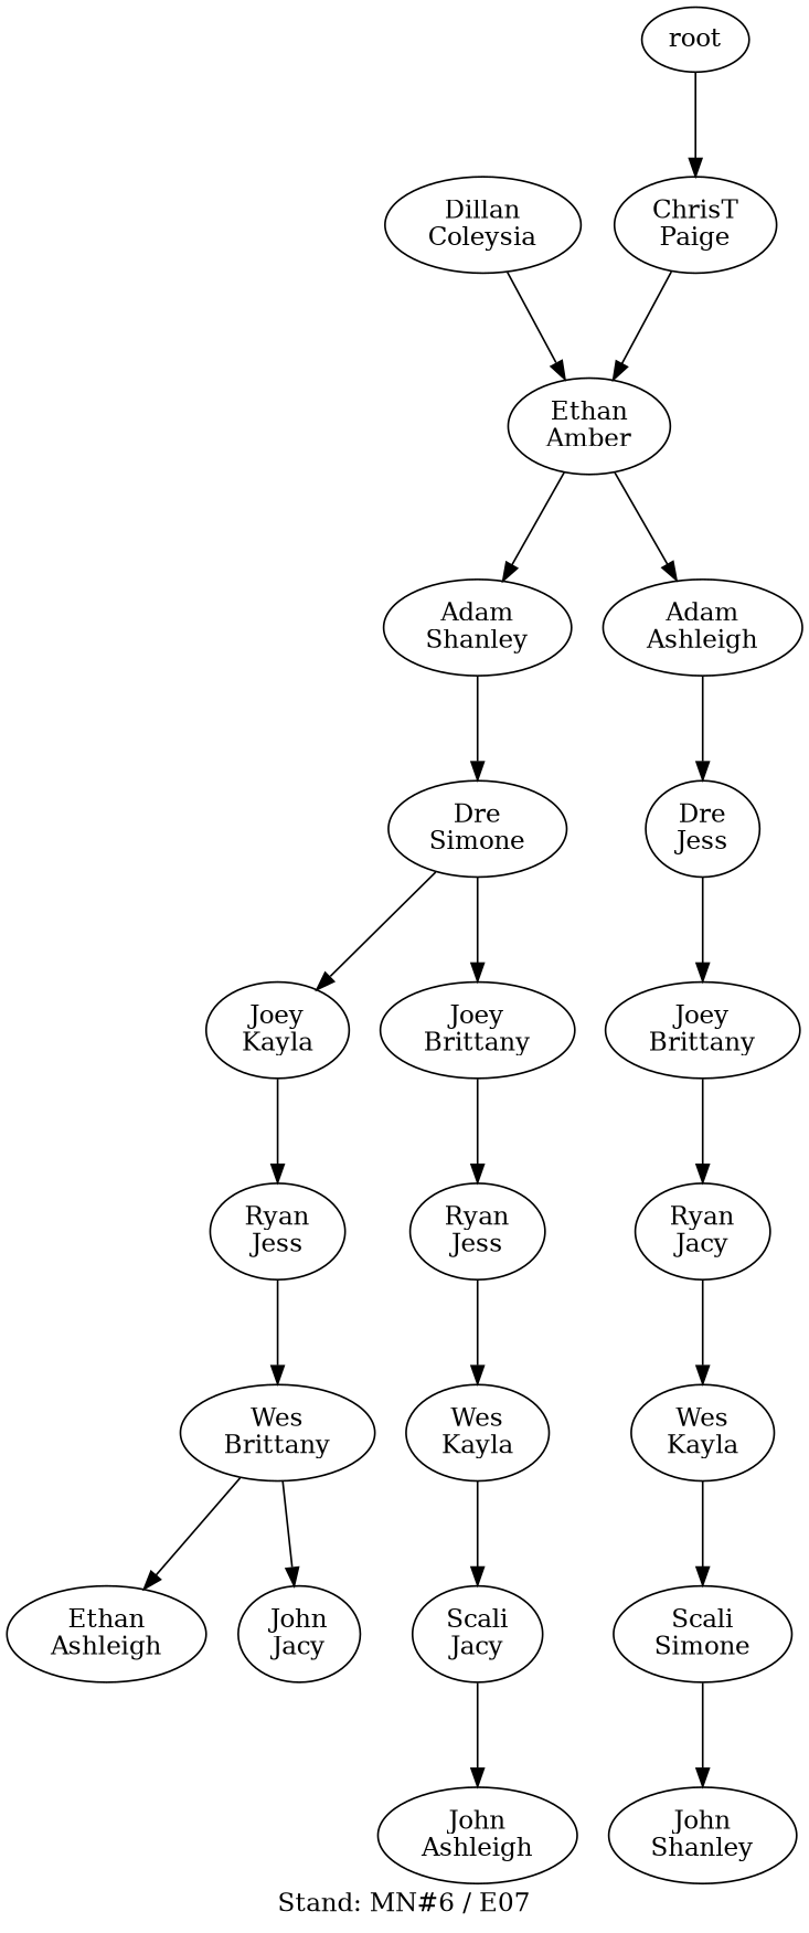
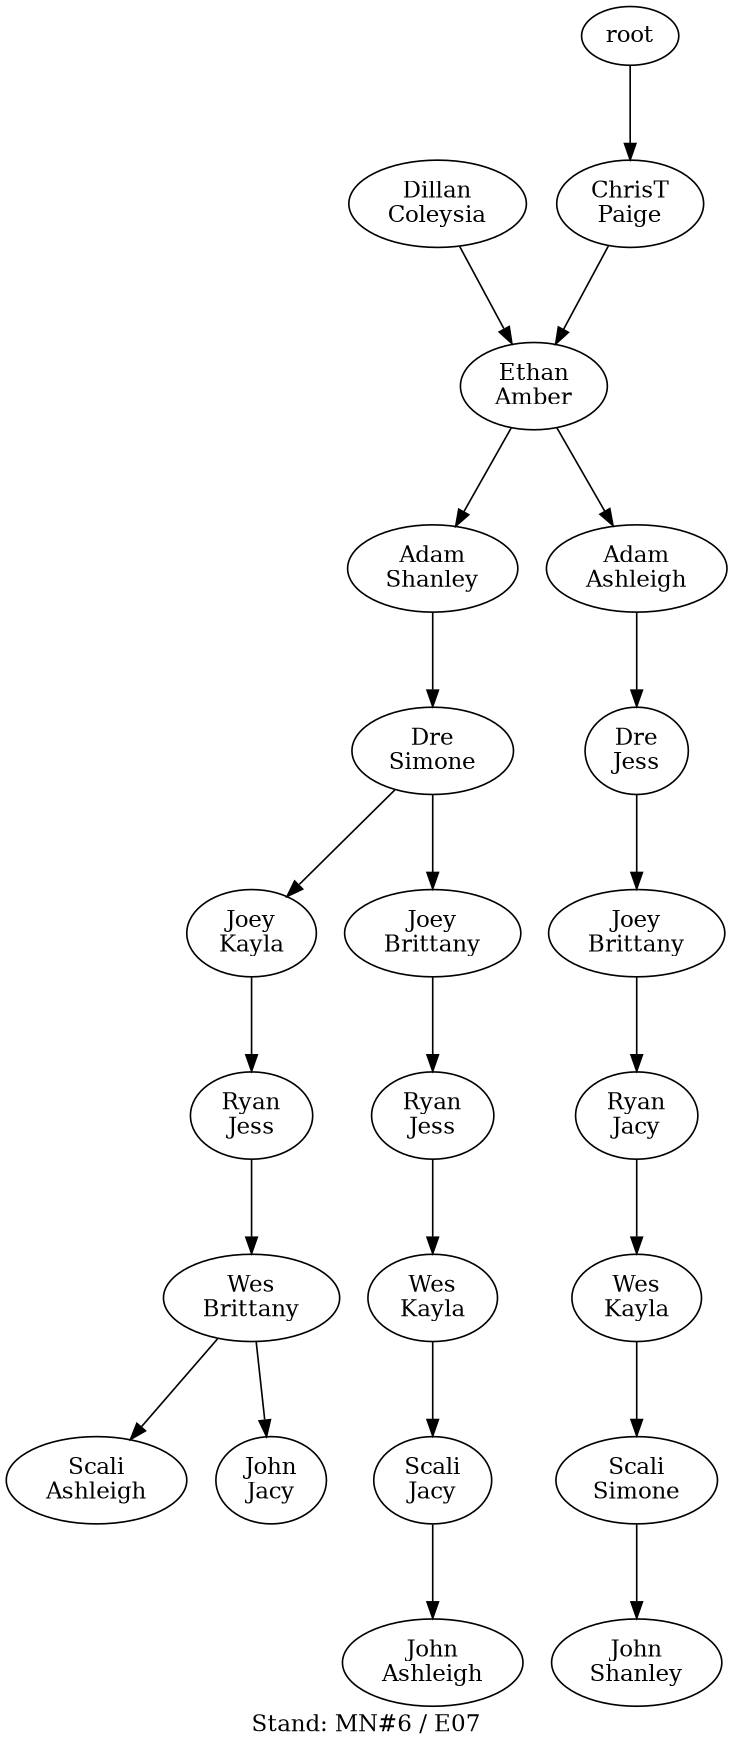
  digraph {
    label="Stand: MN#6 / E07"
    labelloc=b
    ranksep=0.8
    n1 [label="ChrisT\nPaige"]
    n2 [label="Ethan\nAmber"]
    n3 [label="Dillan\nColeysia"]
    root
    n5 [label="Adam\nShanley"]
    n6 [label="Adam\nAshleigh"]
    n7 [label="Dre\nSimone"]
    n8 [label="Dre\nJess"]
    n9 [label="Joey\nKayla"]
    n10 [label="Joey\nBrittany"]
    n11 [label="Ryan\nJess"]
    n12 [label="Ryan\nJess"]
    n13 [label="Wes\nBrittany"]
-   n14 [label="Ethan\nAshleigh"]
+   n14 [label="Scali\nAshleigh"]
    n15 [label="John\nJacy"]
    n16 [label="Joey\nBrittany"]
    n17 [label="Ryan\nJacy"]
    n18 [label="Wes\nKayla"]
    n19 [label="Scali\nSimone"]
    n20 [label="John\nShanley"]
    n21 [label="Wes\nKayla"]
    n22 [label="Scali\nJacy"]
    n23 [label="John\nAshleigh"]
    n1 -> n2
    n2 -> n5
    n2 -> n6
    n3 -> n2
    root -> n1
    n5 -> n7
    n6 -> n8
    n7 -> n9
    n7 -> n10
    n8 -> n16
    n9 -> n11
    n10 -> n12
    n11 -> n13
    n12 -> n21
    n13 -> n14
    n13 -> n15
    n16 -> n17
    n17 -> n18
    n18 -> n19
    n19 -> n20
    n21 -> n22
    n22 -> n23
  }
